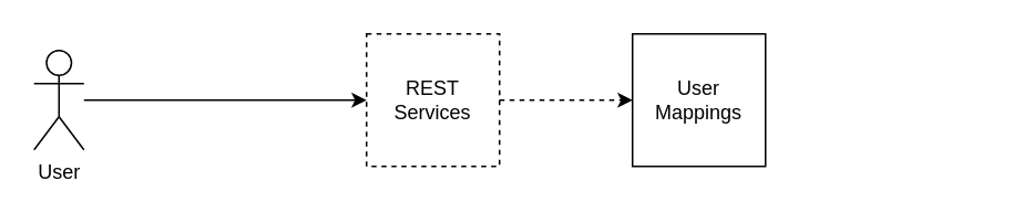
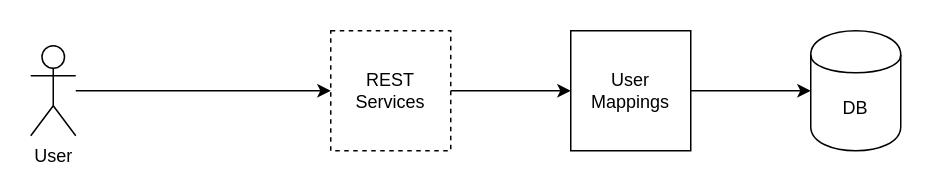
  <mxCell id="0" />
  <mxCell id="1" parent="0" />
  <mxCell id="2" value="" style="group" vertex="1" connectable="0" parent="1"><mxGeometry x="20" y="20" width="580" height="80" as="geometry" /></mxCell>
  <mxCell id="3" value="REST&lt;br&gt;Services" style="whiteSpace=wrap;html=1;aspect=fixed;dashed=1;" vertex="1" parent="2"><mxGeometry x="200" width="80" height="80" as="geometry" /></mxCell>
+ <mxCell id="4" value="DB" style="shape=cylinder;whiteSpace=wrap;html=1;boundedLbl=1;backgroundOutline=1;" vertex="1" parent="2"><mxGeometry x="520" width="60" height="80" as="geometry" /></mxCell>
  <mxCell id="5" value="User" style="shape=umlActor;verticalLabelPosition=bottom;labelBackgroundColor=#ffffff;verticalAlign=top;html=1;outlineConnect=0;" vertex="1" parent="2"><mxGeometry y="10" width="30" height="60" as="geometry" /></mxCell>
  <mxCell id="6" value="User Mappings" style="whiteSpace=wrap;html=1;aspect=fixed;" vertex="1" parent="2"><mxGeometry x="360" width="80" height="80" as="geometry" /></mxCell>
  <mxCell id="7" style="edgeStyle=orthogonalEdgeStyle;rounded=0;orthogonalLoop=1;jettySize=auto;html=1;entryX=0;entryY=0.5;entryDx=0;entryDy=0;" edge="1" parent="2" source="5" target="3"><mxGeometry relative="1" as="geometry" /></mxCell>
- <mxCell id="8" style="edgeStyle=orthogonalEdgeStyle;rounded=0;orthogonalLoop=1;jettySize=auto;html=1;entryX=0;entryY=0.5;entryDx=0;entryDy=0;dashed=1;" edge="1" parent="2" source="3" target="6"><mxGeometry relative="1" as="geometry" /></mxCell>
+ <mxCell id="8" style="edgeStyle=orthogonalEdgeStyle;rounded=0;orthogonalLoop=1;jettySize=auto;html=1;entryX=0;entryY=0.5;entryDx=0;entryDy=0;" edge="1" parent="2" source="3" target="6"><mxGeometry relative="1" as="geometry" /></mxCell>
+ <mxCell id="9" style="edgeStyle=orthogonalEdgeStyle;rounded=0;orthogonalLoop=1;jettySize=auto;html=1;exitX=1;exitY=0.5;exitDx=0;exitDy=0;" edge="1" parent="2" source="6" target="4"><mxGeometry relative="1" as="geometry" /></mxCell>
